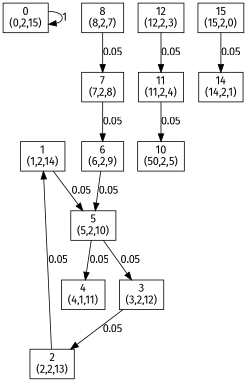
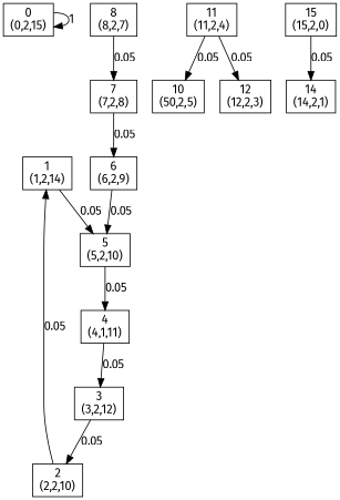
  digraph {
    fontname="Fira Sans"
    node [fontname="Fira Sans" shape=box]
    edge [fontname="Fira Sans"]
    n1 [label="0\n(0,2,15)"]
    n2 [label="1\n(1,2,14)"]
    n3 [label="5\n(5,2,10)"]
-   n4 [label="2\n(2,2,13)"]
+   n4 [label="2\n(2,2,10)"]
    n5 [label="3\n(3,2,12)"]
    n6 [label="4\n(4,1,11)"]
    n7 [label="6\n(6,2,9)"]
    n8 [label="7\n(7,2,8)"]
    n9 [label="8\n(8,2,7)"]
    n10 [label="10\n(50,2,5)"]
    n11 [label="11\n(11,2,4)"]
    n12 [label="12\n(12,2,3)"]
    n13 [label="14\n(14,2,1)"]
    n14 [label="15\n(15,2,0)"]
    n1 -> n1 [label=1]
    n2 -> n3 [label=0.05]
    n3 -> n6 [label=0.05]
    n4 -> n2 [label=0.05]
    n5 -> n4 [label=0.05]
-   n3 -> n5 [label=0.05]
+   n6 -> n5 [label=0.05]
    n7 -> n3 [label=0.05]
    n8 -> n7 [label=0.05]
    n9 -> n8 [label=0.05]
    n11 -> n10 [label=0.05]
-   n12 -> n11 [label=0.05]
+   n11 -> n12 [label=0.05]
    n14 -> n13 [label=0.05]
  }
